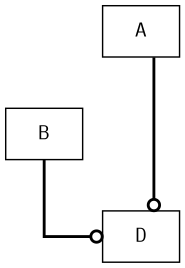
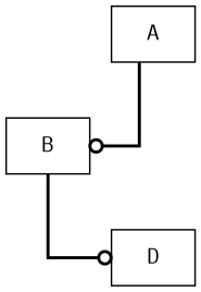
  digraph {
    fontname="IBM Plex Mono"
    nodesep=1
    splines=ortho
    node [fontname="IBM Plex Mono" shape=box]
    edge [arrowhead=odot fontname="IBM Plex Mono" style=bold]
    A
    B
    D
-   A -> D
+   A -> B
    B -> D
  }
